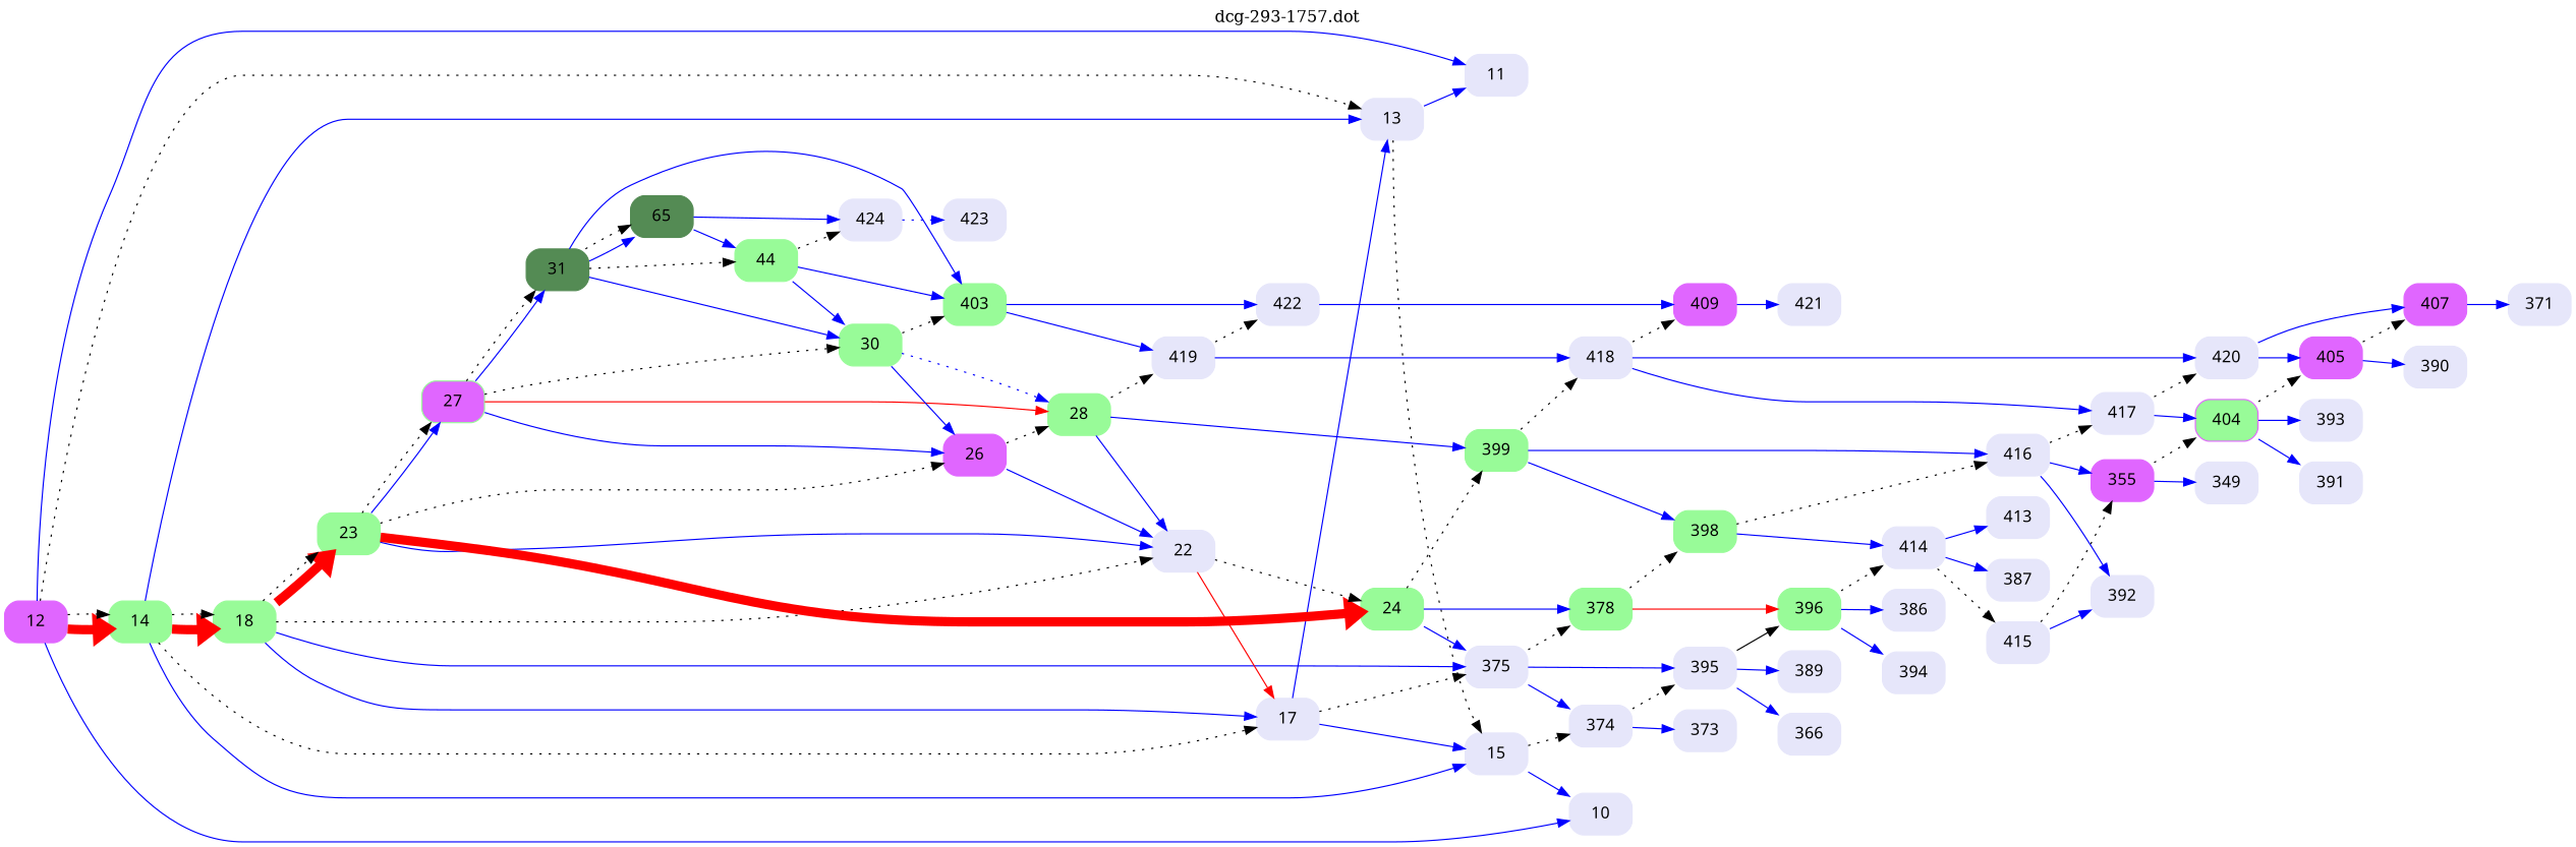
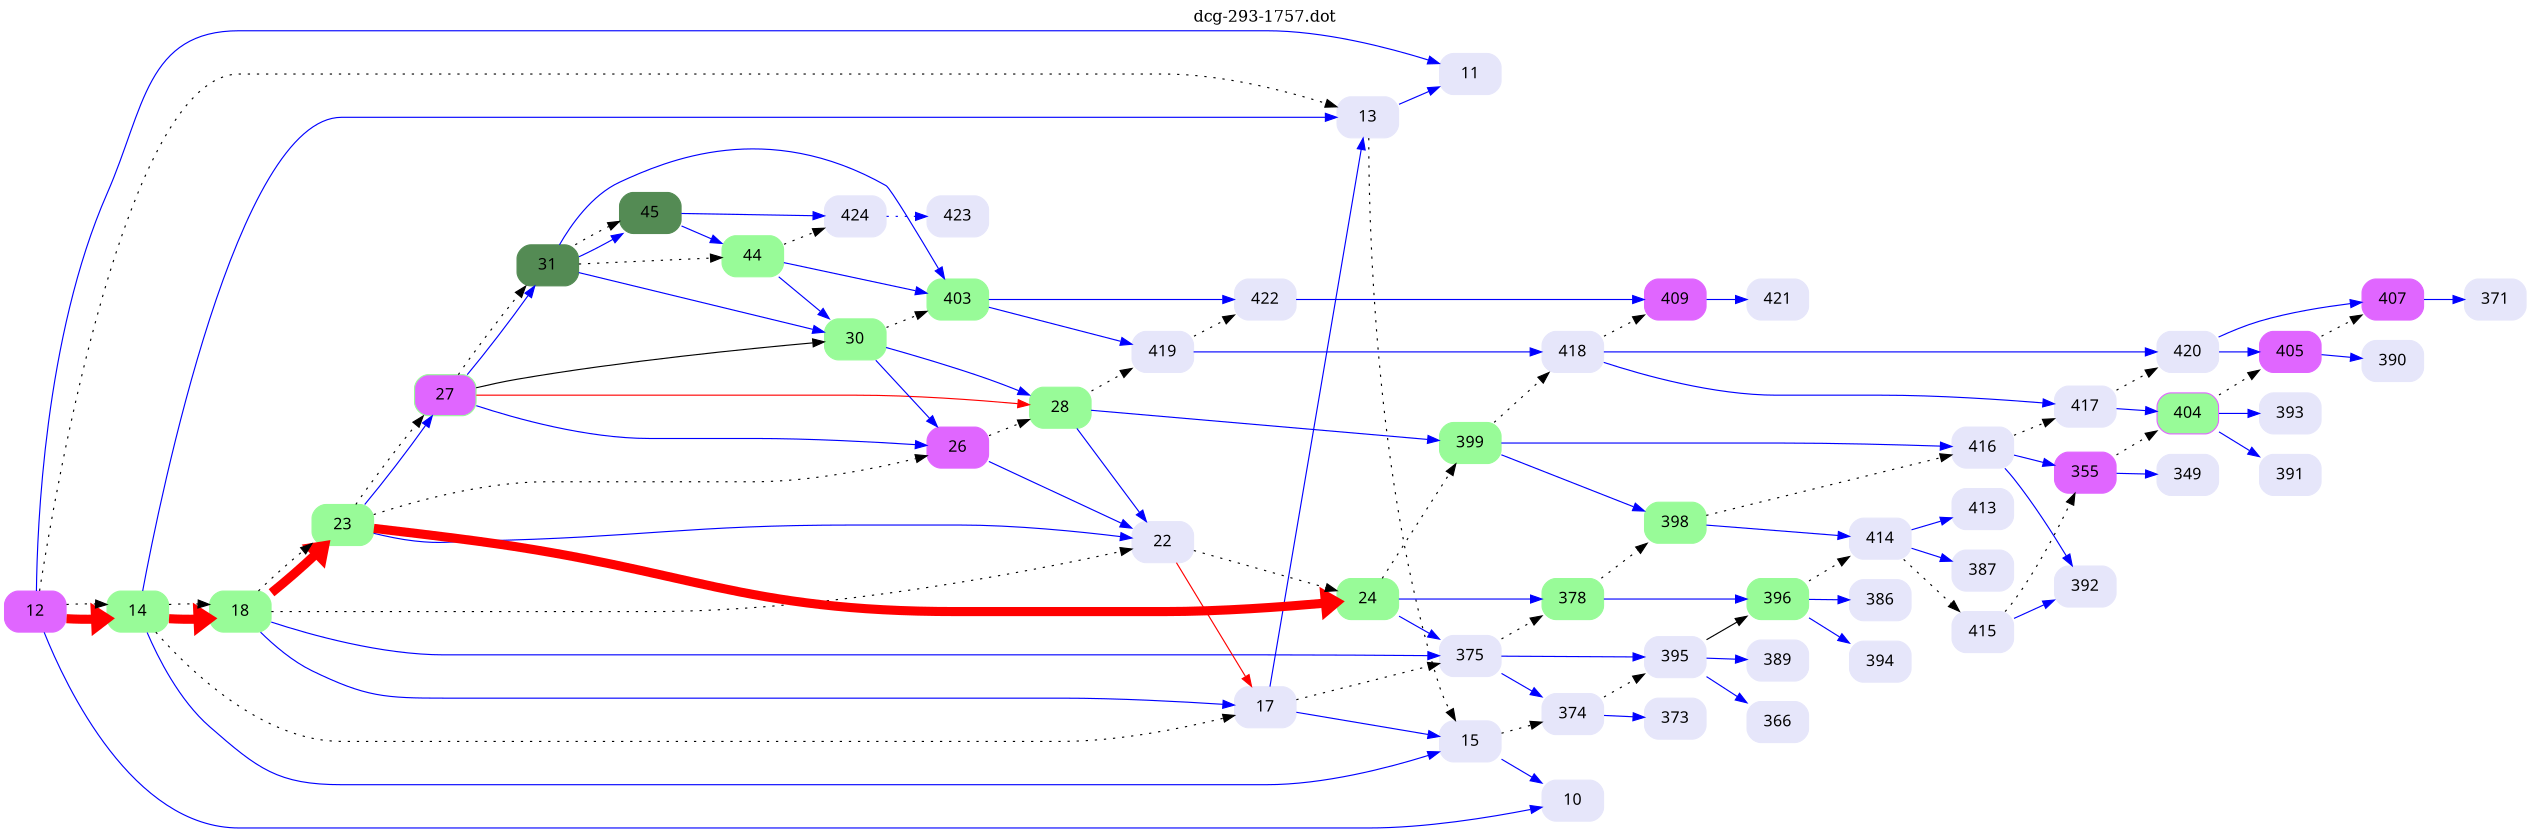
  digraph {
    label="dcg-293-1757.dot"
    labelloc=t
    rankdir=LR
    node [color=lavender fontname="sans-serif" shape=box style="rounded,filled"]
    edge [color=blue penwidth=1]
    n1 [color=mediumorchid1 label=12]
    n2 [label=11]
    n3 [label=10]
    n4 [color=palegreen label=14]
    n5 [label=13]
    n6 [label=15]
    n7 [color=palegreen label=18]
    n8 [label=17]
    n9 [label=374]
    n10 [label=375]
    n11 [color=palegreen label=23]
    n12 [label=22]
    n13 [label=395]
    n14 [label=373]
    n15 [color=palegreen label=378]
    n16 [color=palegreen label=24]
    n17 [color=palegreen fillcolor=mediumorchid1 label=27]
    n18 [color=mediumorchid1 label=26]
    n19 [color=palegreen label=398]
    n20 [color=palegreen label=396]
    n21 [label=389]
    n22 [label=366]
    n23 [color=palegreen label=399]
    n24 [color=palegreen label=28]
    n25 [color=palegreen4 label=31]
    n26 [color=palegreen label=30]
    n27 [label=418]
    n28 [label=416]
    n29 [label=419]
    n30 [color=palegreen label=403]
-   n31 [color=palegreen4 label=65]
+   n31 [color=palegreen4 label=45]
    n32 [color=palegreen label=44]
    n33 [label=422]
    n34 [label=424]
    n35 [color=mediumorchid1 label=409]
    n36 [label=423]
    n37 [label=417]
    n38 [label=420]
    n39 [label=421]
    n40 [color=mediumorchid1 fillcolor=palegreen label=404]
    n41 [color=mediumorchid1 label=405]
    n42 [color=mediumorchid1 label=407]
    n43 [label=393]
    n44 [label=391]
    n45 [label=390]
    n46 [label=371]
    n47 [label=414]
    n48 [color=mediumorchid1 label=355]
    n49 [label=392]
    n50 [label=415]
    n51 [label=413]
    n52 [label=387]
    n53 [label=349]
    n54 [label=394]
    n55 [label=386]
    n1 -> n2
    n1 -> n3
    n1 -> n4 [color=red penwidth=8]
    n1 -> n4 [style=dotted color="" penwidth=""]
    n1 -> n5 [style=dotted color="" penwidth=""]
    n4 -> n5
    n4 -> n6
    n4 -> n7 [color=red penwidth=8]
    n4 -> n7 [style=dotted color="" penwidth=""]
    n4 -> n8 [style=dotted color="" penwidth=""]
    n5 -> n2
    n5 -> n6 [style=dotted color="" penwidth=""]
    n6 -> n3
    n6 -> n9 [style=dotted color="" penwidth=""]
    n7 -> n8
    n7 -> n10
    n7 -> n11 [color=red penwidth=8]
    n7 -> n11 [style=dotted color="" penwidth=""]
    n7 -> n12 [style=dotted color="" penwidth=""]
    n8 -> n5
    n8 -> n6
    n8 -> n10 [style=dotted color="" penwidth=""]
    n9 -> n13 [style=dotted color="" penwidth=""]
    n9 -> n14
    n10 -> n9
    n10 -> n13
    n10 -> n15 [style=dotted color="" penwidth=""]
    n11 -> n12
    n11 -> n16 [color=red penwidth=8]
    n11 -> n17
    n11 -> n17 [style=dotted color="" penwidth=""]
    n11 -> n18 [style=dotted color="" penwidth=""]
    n12 -> n8 [color=red]
    n12 -> n16 [style=dotted color="" penwidth=""]
    n13 -> n20 [style=solid color="" penwidth=""]
    n13 -> n21
    n13 -> n22
    n15 -> n19 [style=dotted color="" penwidth=""]
-   n15 -> n20 [color=red]
+   n15 -> n20
    n16 -> n10
    n16 -> n15
    n16 -> n23 [style=dotted color="" penwidth=""]
    n17 -> n18
    n17 -> n24 [color=red]
    n17 -> n25
    n17 -> n25 [style=dotted color="" penwidth=""]
-   n17 -> n26 [style=dotted color="" penwidth=""]
+   n17 -> n26 [style=solid color="" penwidth=""]
    n18 -> n12
    n18 -> n24 [style=dotted color="" penwidth=""]
    n19 -> n28 [style=dotted color="" penwidth=""]
    n19 -> n47
    n20 -> n47 [style=dotted color="" penwidth=""]
    n20 -> n54
    n20 -> n55
    n23 -> n19
    n23 -> n27 [style=dotted color="" penwidth=""]
    n23 -> n28
    n24 -> n12
    n24 -> n23
    n24 -> n29 [style=dotted color="" penwidth=""]
    n25 -> n26
    n25 -> n30
    n25 -> n31
    n25 -> n31 [style=dotted color="" penwidth=""]
    n25 -> n32 [style=dotted color="" penwidth=""]
    n26 -> n18
-   n26 -> n24 [style=dotted]
+   n26 -> n24
    n26 -> n30 [style=dotted color="" penwidth=""]
    n27 -> n35 [style=dotted color="" penwidth=""]
    n27 -> n37
    n27 -> n38
    n28 -> n37 [style=dotted color="" penwidth=""]
    n28 -> n48
    n28 -> n49
    n29 -> n27
    n29 -> n33 [style=dotted color="" penwidth=""]
    n30 -> n29
    n30 -> n33
    n31 -> n32
    n31 -> n34
    n32 -> n26
    n32 -> n30
    n32 -> n34 [style=dotted color="" penwidth=""]
    n33 -> n35
    n34 -> n36 [style=dotted]
    n35 -> n39
    n37 -> n38 [style=dotted color="" penwidth=""]
    n37 -> n40
    n38 -> n41
    n38 -> n42
    n40 -> n41 [style=dotted color="" penwidth=""]
    n40 -> n43
    n40 -> n44
    n41 -> n42 [style=dotted color="" penwidth=""]
    n41 -> n45
    n42 -> n46
    n47 -> n50 [style=dotted color="" penwidth=""]
    n47 -> n51
    n47 -> n52
    n48 -> n40 [style=dotted color="" penwidth=""]
    n48 -> n53
    n50 -> n48 [style=dotted color="" penwidth=""]
    n50 -> n49
  }
